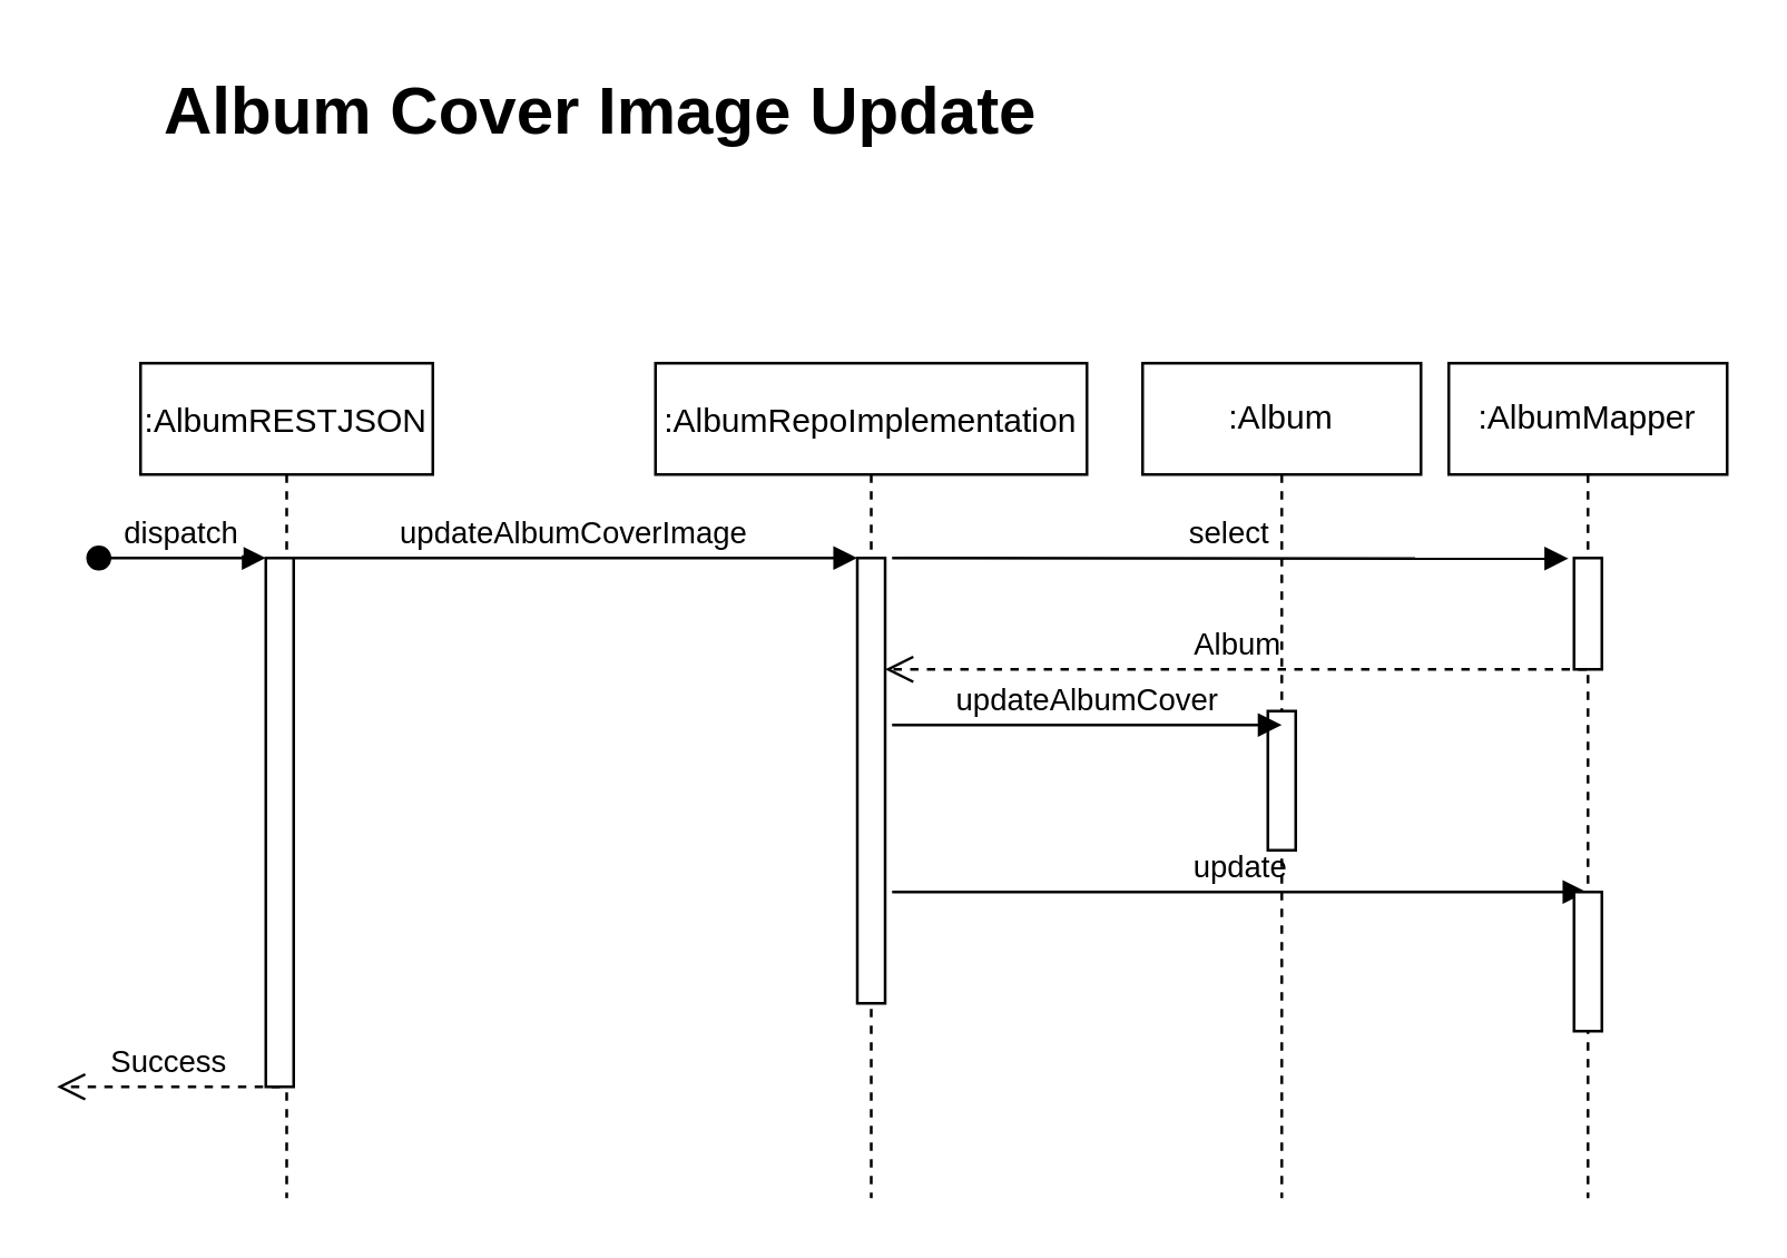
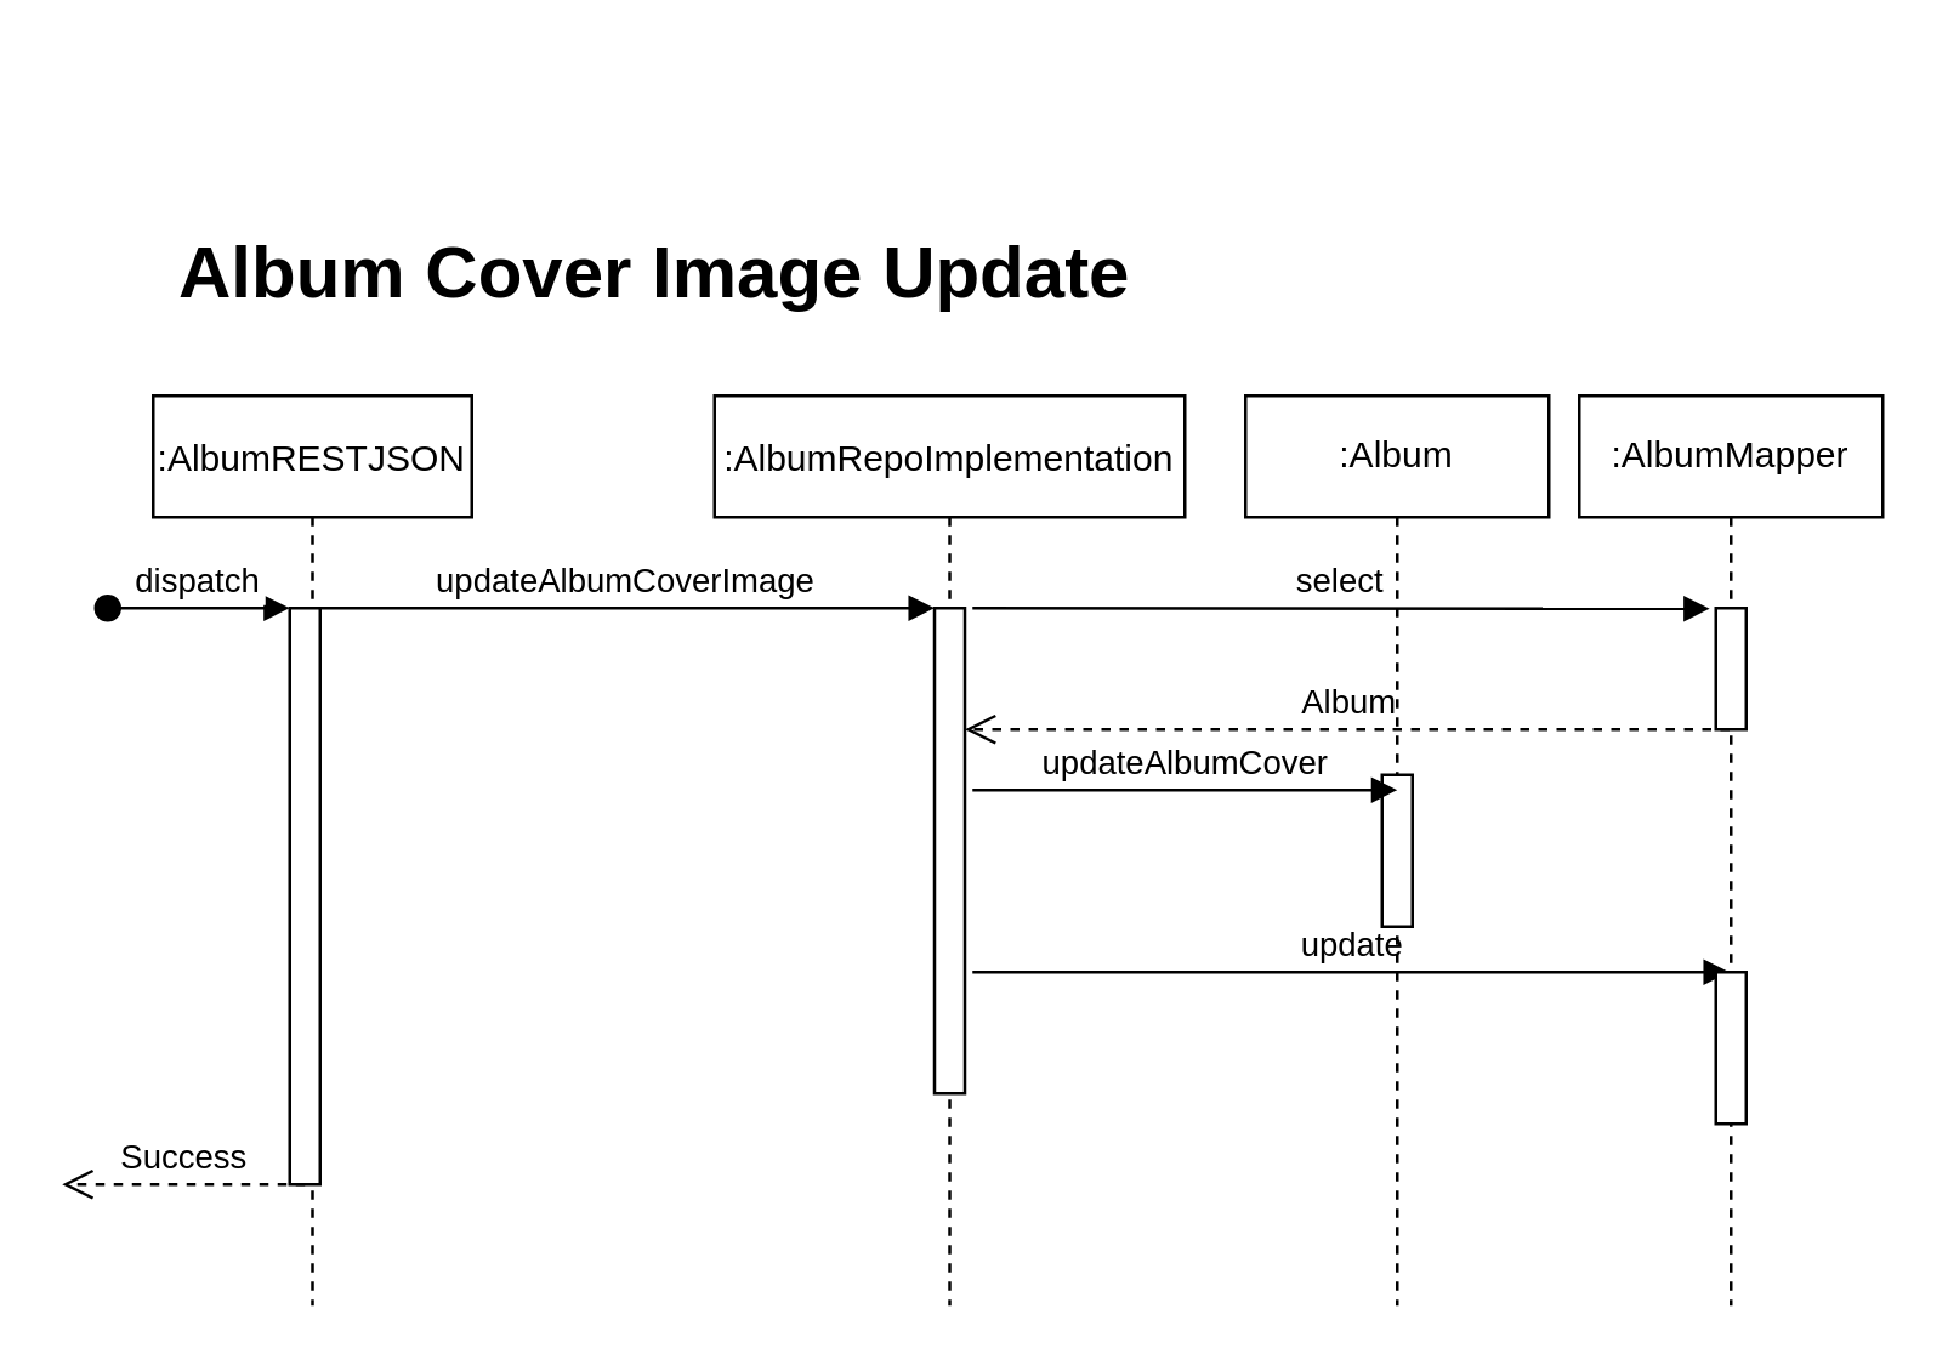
  <mxCell id="0" />
  <mxCell id="1" parent="0" />
  <mxCell id="2" value=":AlbumRESTJSON" style="shape=umlLifeline;perimeter=lifelinePerimeter;container=1;collapsible=0;recursiveResize=0;rounded=0;shadow=0;strokeWidth=1;" parent="1" vertex="1"><mxGeometry x="50" y="130" width="105" height="300" as="geometry" /></mxCell>
  <mxCell id="3" value="" style="points=[];perimeter=orthogonalPerimeter;rounded=0;shadow=0;strokeWidth=1;" parent="2" vertex="1"><mxGeometry x="45" y="70" width="10" height="190" as="geometry" /></mxCell>
  <mxCell id="4" value="dispatch" style="verticalAlign=bottom;startArrow=oval;endArrow=block;startSize=8;shadow=0;strokeWidth=1;" parent="2" target="3" edge="1"><mxGeometry relative="1" as="geometry"><mxPoint x="-15" y="70" as="sourcePoint" /></mxGeometry></mxCell>
  <mxCell id="5" value=":AlbumRepoImplementation" style="shape=umlLifeline;perimeter=lifelinePerimeter;container=1;collapsible=0;recursiveResize=0;rounded=0;shadow=0;strokeWidth=1;" parent="1" vertex="1"><mxGeometry x="235" y="130" width="155" height="300" as="geometry" /></mxCell>
  <mxCell id="6" value="" style="points=[];perimeter=orthogonalPerimeter;rounded=0;shadow=0;strokeWidth=1;" parent="5" vertex="1"><mxGeometry x="72.5" y="70" width="10" height="160" as="geometry" /></mxCell>
  <mxCell id="7" value="select" style="html=1;verticalAlign=bottom;endArrow=block;entryX=-0.203;entryY=0.005;entryDx=0;entryDy=0;entryPerimeter=0;" edge="1" parent="5" target="13"><mxGeometry width="80" relative="1" as="geometry"><mxPoint x="85" y="70" as="sourcePoint" /><mxPoint x="165" y="70" as="targetPoint" /></mxGeometry></mxCell>
  <mxCell id="8" value="Album" style="html=1;verticalAlign=bottom;endArrow=open;dashed=1;endSize=8;" edge="1" parent="5" source="11"><mxGeometry relative="1" as="geometry"><mxPoint x="162.5" y="110" as="sourcePoint" /><mxPoint x="82.5" y="110" as="targetPoint" /></mxGeometry></mxCell>
  <mxCell id="9" value="update" style="html=1;verticalAlign=bottom;endArrow=block;" edge="1" parent="5" target="11"><mxGeometry width="80" relative="1" as="geometry"><mxPoint x="85" y="190" as="sourcePoint" /><mxPoint x="165" y="190" as="targetPoint" /></mxGeometry></mxCell>
  <mxCell id="10" value="updateAlbumCoverImage" style="verticalAlign=bottom;endArrow=block;entryX=0;entryY=0;shadow=0;strokeWidth=1;" parent="1" source="3" target="6" edge="1"><mxGeometry relative="1" as="geometry"><mxPoint x="210" y="210" as="sourcePoint" /></mxGeometry></mxCell>
  <mxCell id="11" value=":AlbumMapper" style="shape=umlLifeline;perimeter=lifelinePerimeter;whiteSpace=wrap;html=1;container=1;collapsible=0;recursiveResize=0;outlineConnect=0;" vertex="1" parent="1"><mxGeometry x="520" y="130" width="100" height="300" as="geometry" /></mxCell>
  <mxCell id="12" value="" style="html=1;points=[];perimeter=orthogonalPerimeter;" vertex="1" parent="11"><mxGeometry x="45" y="190" width="10" height="50" as="geometry" /></mxCell>
  <mxCell id="13" value="" style="html=1;points=[];perimeter=orthogonalPerimeter;" vertex="1" parent="1"><mxGeometry x="565" y="200" width="10" height="40" as="geometry" /></mxCell>
  <mxCell id="14" value=":Album" style="shape=umlLifeline;perimeter=lifelinePerimeter;whiteSpace=wrap;html=1;container=1;collapsible=0;recursiveResize=0;outlineConnect=0;" vertex="1" parent="1"><mxGeometry x="410" y="130" width="100" height="300" as="geometry" /></mxCell>
  <mxCell id="15" value="" style="html=1;points=[];perimeter=orthogonalPerimeter;" vertex="1" parent="14"><mxGeometry x="45" y="125" width="10" height="50" as="geometry" /></mxCell>
  <mxCell id="16" value="updateAlbumCover" style="html=1;verticalAlign=bottom;endArrow=block;" edge="1" parent="1"><mxGeometry width="80" relative="1" as="geometry"><mxPoint x="320" y="260" as="sourcePoint" /><mxPoint x="460" y="260" as="targetPoint" /></mxGeometry></mxCell>
  <mxCell id="17" value="Success" style="html=1;verticalAlign=bottom;endArrow=open;dashed=1;endSize=8;" edge="1" parent="1"><mxGeometry relative="1" as="geometry"><mxPoint x="100" y="390" as="sourcePoint" /><mxPoint x="20" y="390" as="targetPoint" /></mxGeometry></mxCell>
- <mxCell id="18" value="Album Cover Image Update" style="text;strokeColor=none;fillColor=none;html=1;fontSize=24;fontStyle=1;verticalAlign=middle;align=center;" vertex="1" parent="1"><mxGeometry x="50" y="20" width="330" height="40" as="geometry" /></mxCell>
+ <mxCell id="18" value="Album Cover Image Update" style="text;strokeColor=none;fillColor=none;html=1;fontSize=24;fontStyle=1;verticalAlign=middle;align=center;" vertex="1" parent="1"><mxGeometry x="50" y="70" width="330" height="40" as="geometry" /></mxCell>
